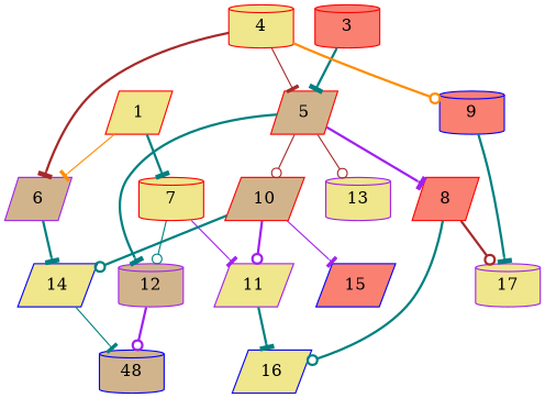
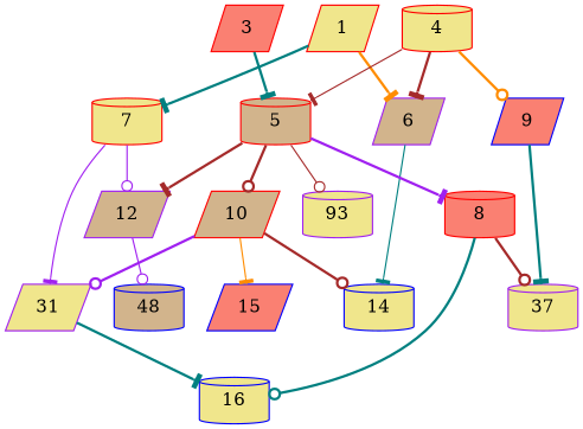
  digraph {
    node [color=red fillcolor=khaki shape=cylinder style=filled]
    edge [arrowhead=tee color=teal style=bold]
    1 [alpha=44.36 shape=parallelogram]
    6 [alpha=25.42 color=purple fillcolor=tan shape=parallelogram]
    7 [alpha=41.54]
-   14 [alpha=41.40 color=blue shape=parallelogram]
-   12 [alpha=43.30 color=purple fillcolor=tan]
-   11 [alpha=44.78 color=purple shape=parallelogram]
+   14 [alpha=41.40 color=blue]
+   12 [alpha=43.30 color=purple fillcolor=tan shape=parallelogram]
+   11 [alpha=44.78 color=purple shape=parallelogram label=31]
    n7 [alpha=47.84 color=blue fillcolor=tan label=48]
-   16 [alpha=36.95 color=blue shape=parallelogram]
-   3 [alpha=46.47 fillcolor=salmon]
-   5 [alpha=40.38 fillcolor=tan shape=parallelogram]
-   8 [alpha=45.22 fillcolor=salmon shape=parallelogram]
+   16 [alpha=36.95 color=blue]
+   3 [alpha=46.47 fillcolor=salmon shape=parallelogram]
+   5 [alpha=40.38 fillcolor=tan]
+   8 [alpha=45.22 fillcolor=salmon]
    10 [alpha=27.23 fillcolor=tan shape=parallelogram]
-   13 [alpha=41.18 color=purple]
-   17 [alpha=32.06 color=purple]
+   13 [alpha=41.18 color=purple label=93]
+   17 [alpha=32.06 color=purple label=37]
    15 [alpha=22.77 color=blue fillcolor=salmon shape=parallelogram]
    4 [alpha=32.28]
-   9 [alpha=47.53 color=blue fillcolor=salmon]
-   1 -> 6 [color=darkorange style=solid]
+   9 [alpha=47.53 color=blue fillcolor=salmon shape=parallelogram]
+   1 -> 6 [color=darkorange]
    1 -> 7
-   6 -> 14
-   7 -> 12 [arrowhead=odot style=solid]
+   6 -> 14 [style=solid]
+   7 -> 12 [arrowhead=odot color=purple style=solid]
    7 -> 11 [color=purple style=solid]
-   14 -> n7 [style=solid]
-   12 -> n7 [arrowhead=odot color=purple]
+   12 -> n7 [arrowhead=odot color=purple style=solid]
    11 -> 16
    3 -> 5
-   5 -> 12
+   5 -> 12 [color=brown]
    5 -> 8 [color=purple]
-   5 -> 10 [arrowhead=odot color=brown style=solid]
+   5 -> 10 [arrowhead=odot color=brown]
    5 -> 13 [arrowhead=odot color=brown style=solid]
    8 -> 16 [arrowhead=odot]
    8 -> 17 [arrowhead=odot color=brown]
-   10 -> 14 [arrowhead=odot]
+   10 -> 14 [arrowhead=odot color=brown]
    10 -> 11 [arrowhead=odot color=purple]
-   10 -> 15 [color=purple style=solid]
+   10 -> 15 [color=darkorange style=solid]
    4 -> 6 [color=brown]
    4 -> 5 [color=brown style=solid]
    4 -> 9 [arrowhead=odot color=darkorange]
    9 -> 17
  }
